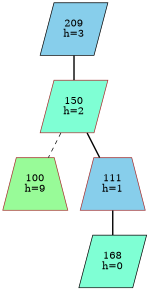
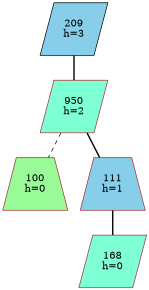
  graph {
    node [color=brown fillcolor=skyblue shape=parallelogram style=filled]
    edge [style=bold]
    n1 [color=black label="209\nh=3"]
-   n2 [fillcolor=aquamarine label="150\nh=2"]
-   n3 [fillcolor=palegreen label="100\nh=9" shape=trapezium]
+   n2 [fillcolor=aquamarine label="950\nh=2"]
+   n3 [fillcolor=palegreen label="100\nh=0" shape=trapezium]
    n4 [label="111\nh=1" shape=trapezium]
-   n5 [color=black fillcolor=aquamarine label="168\nh=0"]
+   n5 [fillcolor=aquamarine label="168\nh=0"]
    n1 -- n2
    n2 -- n3 [style=dashed]
    n2 -- n4
    n4 -- n5
  }
